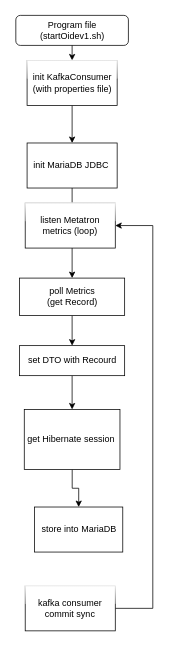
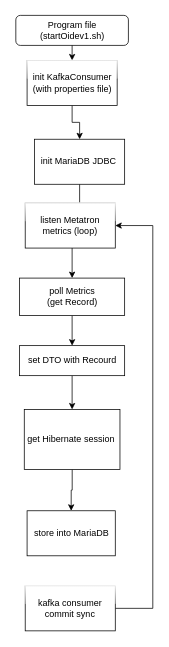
  <mxCell id="0" />
  <mxCell id="1" parent="0" />
  <mxCell id="2" value="Program file&lt;br&gt;(startOidev1.sh)" style="rounded=1;whiteSpace=wrap;html=1;fontSize=12;glass=0;strokeWidth=1;shadow=0;" parent="1" vertex="1"><mxGeometry x="20.5" y="20" width="150" height="40" as="geometry" /></mxCell>
  <mxCell id="3" style="edgeStyle=orthogonalEdgeStyle;rounded=0;orthogonalLoop=1;jettySize=auto;html=1;entryX=0.5;entryY=0;entryDx=0;entryDy=0;" parent="1" source="4" target="15" edge="1"><mxGeometry relative="1" as="geometry"><mxPoint x="95.5" y="510" as="targetPoint" /></mxGeometry></mxCell>
  <mxCell id="4" value="&lt;span&gt;poll Metrics&lt;br&gt;(get Record)&lt;br&gt;&lt;/span&gt;" style="rounded=0;whiteSpace=wrap;html=1;" parent="1" vertex="1"><mxGeometry x="25.5" y="370" width="140" height="50" as="geometry" /></mxCell>
  <mxCell id="5" style="edgeStyle=orthogonalEdgeStyle;rounded=0;orthogonalLoop=1;jettySize=auto;html=1;entryX=0.5;entryY=0;entryDx=0;entryDy=0;" parent="1" source="6" target="8" edge="1"><mxGeometry relative="1" as="geometry"><mxPoint x="95.5" y="650" as="targetPoint" /><Array as="points" /></mxGeometry></mxCell>
  <mxCell id="6" value="get Hibernate session&amp;nbsp;" style="rounded=0;whiteSpace=wrap;html=1;shadow=0;sketch=0;glass=0;" parent="1" vertex="1"><mxGeometry x="31.75" y="545" width="127.5" height="80" as="geometry" /></mxCell>
  <mxCell id="7" style="edgeStyle=orthogonalEdgeStyle;rounded=0;orthogonalLoop=1;jettySize=auto;html=1;entryX=1;entryY=0.5;entryDx=0;entryDy=0;fontFamily=Helvetica;fontSize=12;fontColor=default;strokeColor=default;exitX=1;exitY=0.5;exitDx=0;exitDy=0;" edge="1" parent="1" source="16" target="17"><mxGeometry relative="1" as="geometry"><Array as="points"><mxPoint x="203" y="810" /><mxPoint x="203" y="300" /></Array></mxGeometry></mxCell>
- <mxCell id="8" value="store into MariaDB" style="rounded=0;whiteSpace=wrap;html=1;" parent="1" vertex="1"><mxGeometry x="45.5" y="675" width="117.5" height="60" as="geometry" /></mxCell>
+ <mxCell id="8" value="store into MariaDB" style="rounded=0;whiteSpace=wrap;html=1;" parent="1" vertex="1"><mxGeometry x="35.5" y="680" width="117.5" height="60" as="geometry" /></mxCell>
  <mxCell id="9" value="" style="edgeStyle=orthogonalEdgeStyle;rounded=0;orthogonalLoop=1;jettySize=auto;html=1;fontFamily=Helvetica;fontSize=12;fontColor=default;strokeColor=default;exitX=0.5;exitY=1;exitDx=0;exitDy=0;entryX=0.5;entryY=0;entryDx=0;entryDy=0;" edge="1" parent="1" source="2" target="13"><mxGeometry relative="1" as="geometry"><mxPoint x="73" y="130" as="sourcePoint" /><Array as="points"><mxPoint x="96" y="60" /><mxPoint x="96" y="60" /></Array></mxGeometry></mxCell>
  <mxCell id="10" value="" style="edgeStyle=orthogonalEdgeStyle;rounded=0;orthogonalLoop=1;jettySize=auto;html=1;fontFamily=Helvetica;fontSize=12;fontColor=default;" edge="1" parent="1" source="11" target="4"><mxGeometry relative="1" as="geometry" /></mxCell>
- <mxCell id="11" value="init MariaDB JDBC&amp;nbsp;" style="rounded=0;whiteSpace=wrap;html=1;shadow=0;glass=0;fontFamily=Helvetica;fontSize=12;fontColor=default;strokeColor=default;strokeWidth=1;fillColor=default;" vertex="1" parent="1"><mxGeometry x="35.5" y="190" width="120" height="60" as="geometry" /></mxCell>
+ <mxCell id="11" value="init MariaDB JDBC&amp;nbsp;" style="rounded=0;whiteSpace=wrap;html=1;shadow=0;glass=0;fontFamily=Helvetica;fontSize=12;fontColor=default;strokeColor=default;strokeWidth=1;fillColor=default;" vertex="1" parent="1"><mxGeometry x="45.5" y="185" width="120" height="60" as="geometry" /></mxCell>
  <mxCell id="12" style="edgeStyle=orthogonalEdgeStyle;rounded=0;orthogonalLoop=1;jettySize=auto;html=1;entryX=0.5;entryY=0;entryDx=0;entryDy=0;fontFamily=Helvetica;fontSize=12;fontColor=default;strokeColor=default;" edge="1" parent="1" source="13" target="11"><mxGeometry relative="1" as="geometry" /></mxCell>
  <mxCell id="13" value="init KafkaConsumer&lt;br&gt;(with properties file)" style="rounded=0;whiteSpace=wrap;html=1;shadow=0;glass=1;sketch=0;fontFamily=Helvetica;fontSize=12;fontColor=default;strokeColor=default;strokeWidth=1;fillColor=default;" vertex="1" parent="1"><mxGeometry x="35.5" y="80" width="120" height="60" as="geometry" /></mxCell>
  <mxCell id="14" style="edgeStyle=orthogonalEdgeStyle;rounded=0;orthogonalLoop=1;jettySize=auto;html=1;entryX=0.5;entryY=0;entryDx=0;entryDy=0;fontFamily=Helvetica;fontSize=12;fontColor=default;strokeColor=default;" edge="1" parent="1" source="15" target="6"><mxGeometry relative="1" as="geometry" /></mxCell>
  <mxCell id="15" value="&lt;span&gt;set DTO with Recourd&lt;/span&gt;" style="rounded=0;whiteSpace=wrap;html=1;" vertex="1" parent="1"><mxGeometry x="25.5" y="460" width="140" height="40" as="geometry" /></mxCell>
  <mxCell id="16" value="kafka consumer commit sync" style="rounded=0;whiteSpace=wrap;html=1;shadow=0;glass=1;sketch=0;fontFamily=Helvetica;fontSize=12;fontColor=default;strokeColor=default;strokeWidth=1;fillColor=default;" vertex="1" parent="1"><mxGeometry x="33" y="780" width="120" height="60" as="geometry" /></mxCell>
  <mxCell id="17" value="listen Metatron metrics (loop)" style="rounded=0;whiteSpace=wrap;html=1;shadow=0;glass=1;sketch=0;fontFamily=Helvetica;fontSize=12;fontColor=default;strokeColor=default;strokeWidth=1;fillColor=default;" vertex="1" parent="1"><mxGeometry x="33" y="270" width="120" height="60" as="geometry" /></mxCell>
